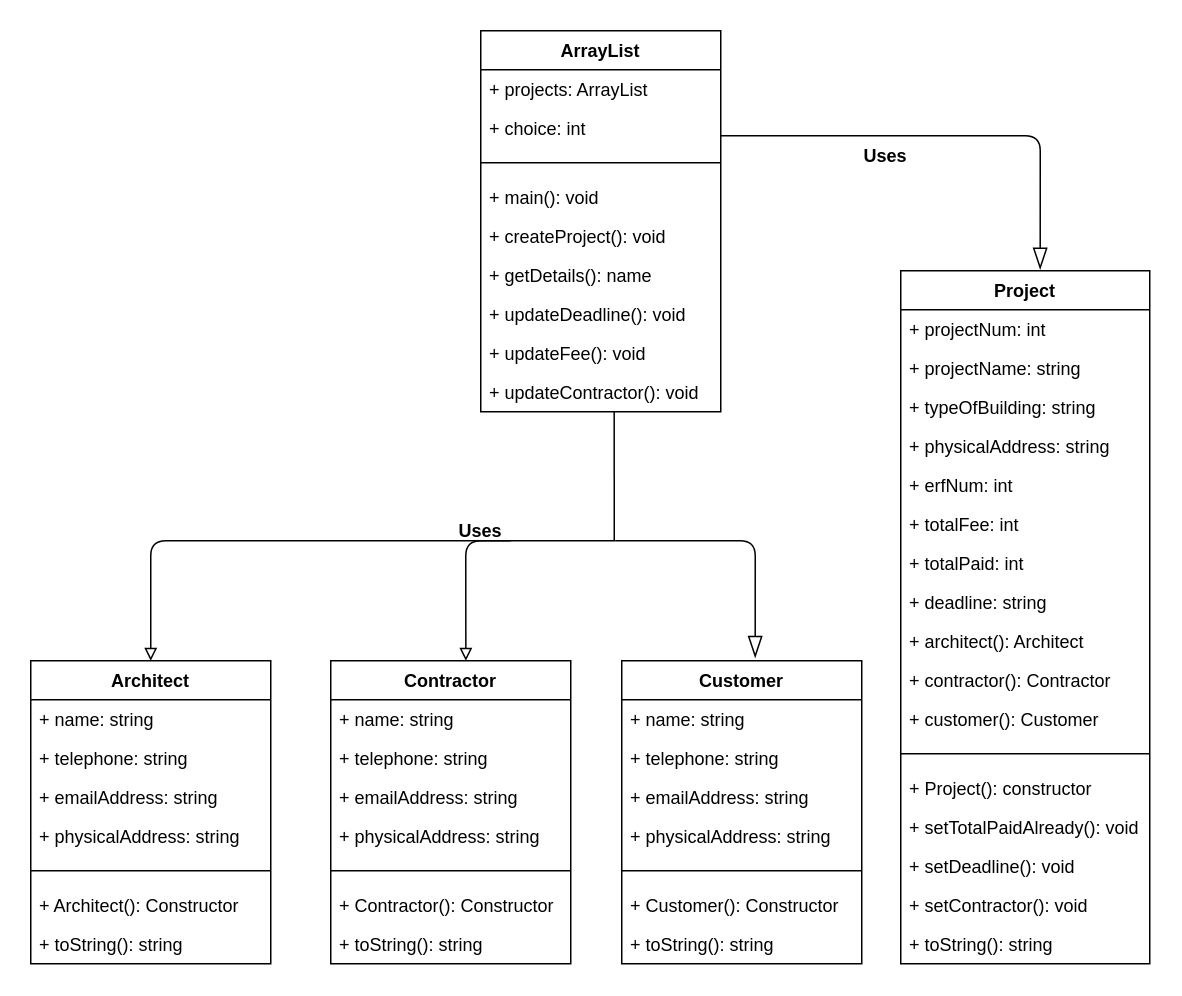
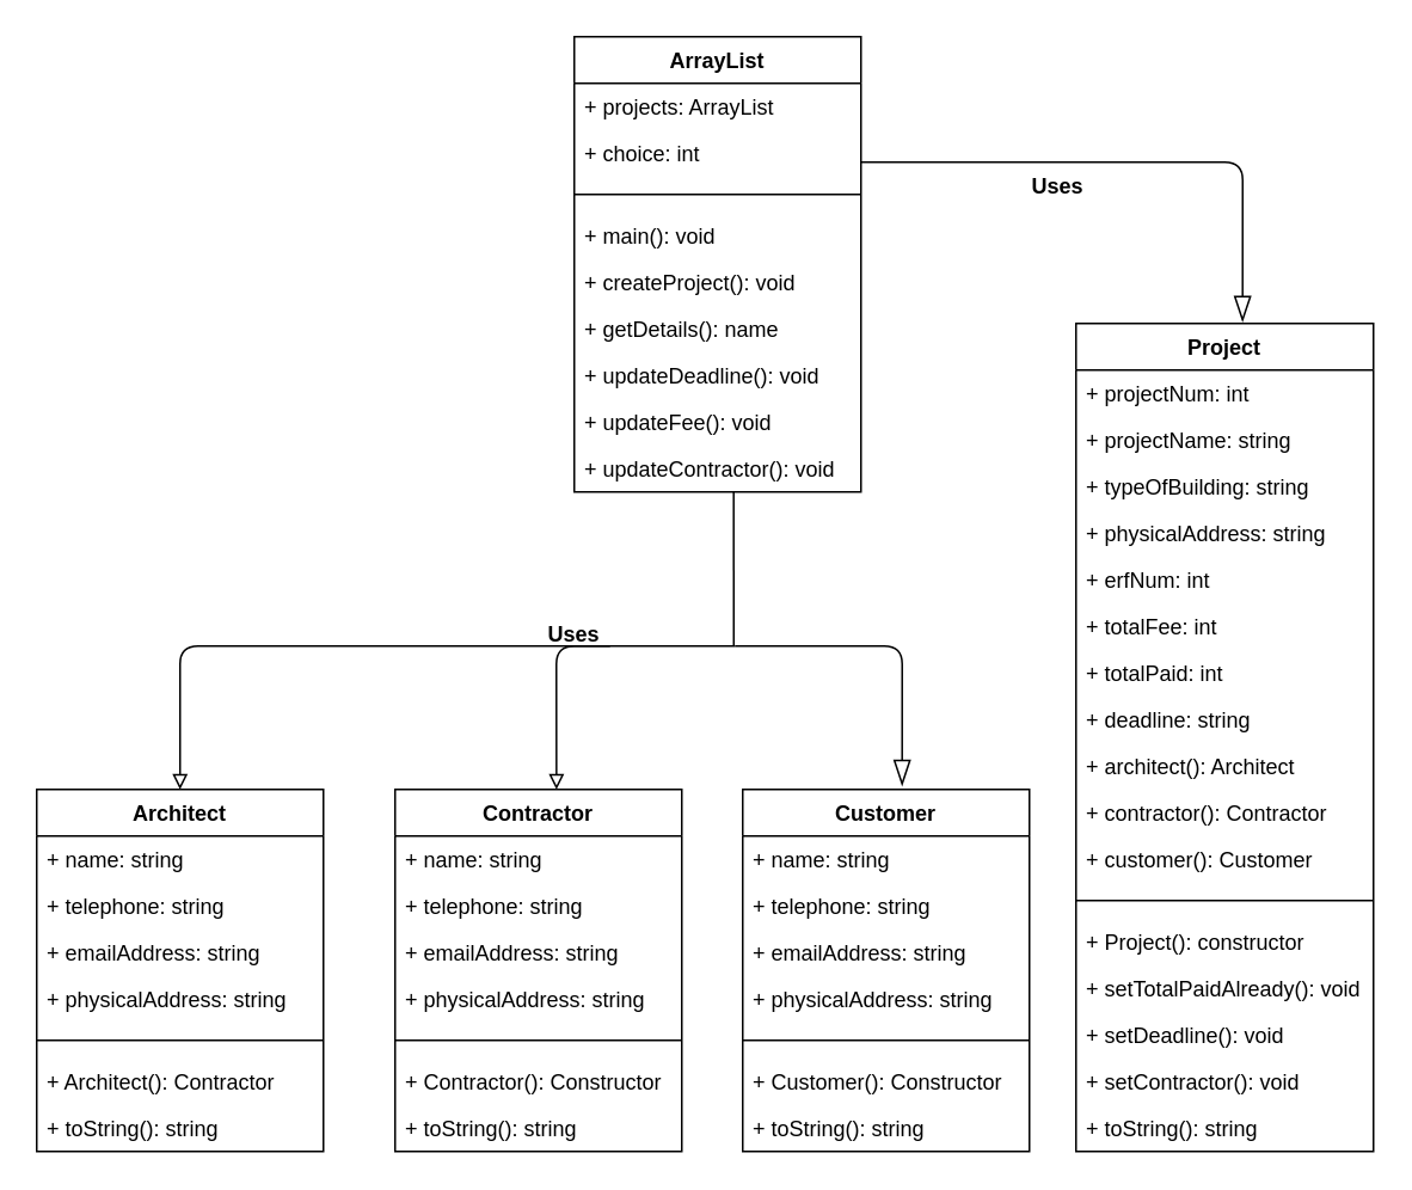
  <mxCell id="0" />
  <mxCell id="1" parent="0" />
  <mxCell id="2" value="ArrayList" style="swimlane;fontStyle=1;align=center;verticalAlign=top;childLayout=stackLayout;horizontal=1;startSize=26;horizontalStack=0;resizeParent=1;resizeParentMax=0;resizeLast=0;collapsible=1;marginBottom=0;" vertex="1" parent="1"><mxGeometry x="320" y="20" width="160" height="254" as="geometry" /></mxCell>
  <mxCell id="3" value="" style="endArrow=blockThin;endFill=0;endSize=12;html=1;entryX=0.56;entryY=-0.002;entryDx=0;entryDy=0;entryPerimeter=0;" edge="1" parent="2" target="13"><mxGeometry width="160" relative="1" as="geometry"><mxPoint x="160" y="70" as="sourcePoint" /><mxPoint x="360" y="76" as="targetPoint" /><Array as="points"><mxPoint x="373" y="70" /></Array></mxGeometry></mxCell>
  <mxCell id="4" value="+ projects: ArrayList" style="text;strokeColor=none;fillColor=none;align=left;verticalAlign=top;spacingLeft=4;spacingRight=4;overflow=hidden;rotatable=0;points=[[0,0.5],[1,0.5]];portConstraint=eastwest;" vertex="1" parent="2"><mxGeometry y="26" width="160" height="26" as="geometry" /></mxCell>
  <mxCell id="5" value="+ choice: int" style="text;strokeColor=none;fillColor=none;align=left;verticalAlign=top;spacingLeft=4;spacingRight=4;overflow=hidden;rotatable=0;points=[[0,0.5],[1,0.5]];portConstraint=eastwest;" vertex="1" parent="2"><mxGeometry y="52" width="160" height="26" as="geometry" /></mxCell>
  <mxCell id="6" value="" style="line;strokeWidth=1;fillColor=none;align=left;verticalAlign=middle;spacingTop=-1;spacingLeft=3;spacingRight=3;rotatable=0;labelPosition=right;points=[];portConstraint=eastwest;" vertex="1" parent="2"><mxGeometry y="78" width="160" height="20" as="geometry" /></mxCell>
  <mxCell id="7" value="+ main(): void" style="text;strokeColor=none;fillColor=none;align=left;verticalAlign=top;spacingLeft=4;spacingRight=4;overflow=hidden;rotatable=0;points=[[0,0.5],[1,0.5]];portConstraint=eastwest;" vertex="1" parent="2"><mxGeometry y="98" width="160" height="26" as="geometry" /></mxCell>
  <mxCell id="8" value="+ createProject(): void" style="text;strokeColor=none;fillColor=none;align=left;verticalAlign=top;spacingLeft=4;spacingRight=4;overflow=hidden;rotatable=0;points=[[0,0.5],[1,0.5]];portConstraint=eastwest;" vertex="1" parent="2"><mxGeometry y="124" width="160" height="26" as="geometry" /></mxCell>
  <mxCell id="9" value="+ getDetails(): name" style="text;strokeColor=none;fillColor=none;align=left;verticalAlign=top;spacingLeft=4;spacingRight=4;overflow=hidden;rotatable=0;points=[[0,0.5],[1,0.5]];portConstraint=eastwest;" vertex="1" parent="2"><mxGeometry y="150" width="160" height="26" as="geometry" /></mxCell>
  <mxCell id="10" value="+ updateDeadline(): void" style="text;strokeColor=none;fillColor=none;align=left;verticalAlign=top;spacingLeft=4;spacingRight=4;overflow=hidden;rotatable=0;points=[[0,0.5],[1,0.5]];portConstraint=eastwest;" vertex="1" parent="2"><mxGeometry y="176" width="160" height="26" as="geometry" /></mxCell>
  <mxCell id="11" value="+ updateFee(): void" style="text;strokeColor=none;fillColor=none;align=left;verticalAlign=top;spacingLeft=4;spacingRight=4;overflow=hidden;rotatable=0;points=[[0,0.5],[1,0.5]];portConstraint=eastwest;" vertex="1" parent="2"><mxGeometry y="202" width="160" height="26" as="geometry" /></mxCell>
  <mxCell id="12" value="+ updateContractor(): void" style="text;strokeColor=none;fillColor=none;align=left;verticalAlign=top;spacingLeft=4;spacingRight=4;overflow=hidden;rotatable=0;points=[[0,0.5],[1,0.5]];portConstraint=eastwest;" vertex="1" parent="2"><mxGeometry y="228" width="160" height="26" as="geometry" /></mxCell>
  <mxCell id="13" value="Project" style="swimlane;fontStyle=1;align=center;verticalAlign=top;childLayout=stackLayout;horizontal=1;startSize=26;horizontalStack=0;resizeParent=1;resizeParentMax=0;resizeLast=0;collapsible=1;marginBottom=0;" vertex="1" parent="1"><mxGeometry x="600" y="180" width="166" height="462" as="geometry" /></mxCell>
  <mxCell id="14" value="+ projectNum: int" style="text;strokeColor=none;fillColor=none;align=left;verticalAlign=top;spacingLeft=4;spacingRight=4;overflow=hidden;rotatable=0;points=[[0,0.5],[1,0.5]];portConstraint=eastwest;" vertex="1" parent="13"><mxGeometry y="26" width="166" height="26" as="geometry" /></mxCell>
  <mxCell id="15" value="+ projectName: string" style="text;strokeColor=none;fillColor=none;align=left;verticalAlign=top;spacingLeft=4;spacingRight=4;overflow=hidden;rotatable=0;points=[[0,0.5],[1,0.5]];portConstraint=eastwest;" vertex="1" parent="13"><mxGeometry y="52" width="166" height="26" as="geometry" /></mxCell>
  <mxCell id="16" value="+ typeOfBuilding: string" style="text;strokeColor=none;fillColor=none;align=left;verticalAlign=top;spacingLeft=4;spacingRight=4;overflow=hidden;rotatable=0;points=[[0,0.5],[1,0.5]];portConstraint=eastwest;" vertex="1" parent="13"><mxGeometry y="78" width="166" height="26" as="geometry" /></mxCell>
  <mxCell id="17" value="+ physicalAddress: string" style="text;strokeColor=none;fillColor=none;align=left;verticalAlign=top;spacingLeft=4;spacingRight=4;overflow=hidden;rotatable=0;points=[[0,0.5],[1,0.5]];portConstraint=eastwest;" vertex="1" parent="13"><mxGeometry y="104" width="166" height="26" as="geometry" /></mxCell>
  <mxCell id="18" value="+ erfNum: int" style="text;strokeColor=none;fillColor=none;align=left;verticalAlign=top;spacingLeft=4;spacingRight=4;overflow=hidden;rotatable=0;points=[[0,0.5],[1,0.5]];portConstraint=eastwest;" vertex="1" parent="13"><mxGeometry y="130" width="166" height="26" as="geometry" /></mxCell>
  <mxCell id="19" value="+ totalFee: int" style="text;strokeColor=none;fillColor=none;align=left;verticalAlign=top;spacingLeft=4;spacingRight=4;overflow=hidden;rotatable=0;points=[[0,0.5],[1,0.5]];portConstraint=eastwest;" vertex="1" parent="13"><mxGeometry y="156" width="166" height="26" as="geometry" /></mxCell>
  <mxCell id="20" value="+ totalPaid: int" style="text;strokeColor=none;fillColor=none;align=left;verticalAlign=top;spacingLeft=4;spacingRight=4;overflow=hidden;rotatable=0;points=[[0,0.5],[1,0.5]];portConstraint=eastwest;" vertex="1" parent="13"><mxGeometry y="182" width="166" height="26" as="geometry" /></mxCell>
  <mxCell id="21" value="+ deadline: string" style="text;strokeColor=none;fillColor=none;align=left;verticalAlign=top;spacingLeft=4;spacingRight=4;overflow=hidden;rotatable=0;points=[[0,0.5],[1,0.5]];portConstraint=eastwest;" vertex="1" parent="13"><mxGeometry y="208" width="166" height="26" as="geometry" /></mxCell>
  <mxCell id="22" value="+ architect(): Architect" style="text;strokeColor=none;fillColor=none;align=left;verticalAlign=top;spacingLeft=4;spacingRight=4;overflow=hidden;rotatable=0;points=[[0,0.5],[1,0.5]];portConstraint=eastwest;" vertex="1" parent="13"><mxGeometry y="234" width="166" height="26" as="geometry" /></mxCell>
  <mxCell id="23" value="+ contractor(): Contractor" style="text;strokeColor=none;fillColor=none;align=left;verticalAlign=top;spacingLeft=4;spacingRight=4;overflow=hidden;rotatable=0;points=[[0,0.5],[1,0.5]];portConstraint=eastwest;" vertex="1" parent="13"><mxGeometry y="260" width="166" height="26" as="geometry" /></mxCell>
  <mxCell id="24" value="+ customer(): Customer" style="text;strokeColor=none;fillColor=none;align=left;verticalAlign=top;spacingLeft=4;spacingRight=4;overflow=hidden;rotatable=0;points=[[0,0.5],[1,0.5]];portConstraint=eastwest;" vertex="1" parent="13"><mxGeometry y="286" width="166" height="26" as="geometry" /></mxCell>
  <mxCell id="25" value="" style="line;strokeWidth=1;fillColor=none;align=left;verticalAlign=middle;spacingTop=-1;spacingLeft=3;spacingRight=3;rotatable=0;labelPosition=right;points=[];portConstraint=eastwest;" vertex="1" parent="13"><mxGeometry y="312" width="166" height="20" as="geometry" /></mxCell>
  <mxCell id="26" value="+ Project(): constructor" style="text;strokeColor=none;fillColor=none;align=left;verticalAlign=top;spacingLeft=4;spacingRight=4;overflow=hidden;rotatable=0;points=[[0,0.5],[1,0.5]];portConstraint=eastwest;" vertex="1" parent="13"><mxGeometry y="332" width="166" height="26" as="geometry" /></mxCell>
  <mxCell id="27" value="+ setTotalPaidAlready(): void" style="text;strokeColor=none;fillColor=none;align=left;verticalAlign=top;spacingLeft=4;spacingRight=4;overflow=hidden;rotatable=0;points=[[0,0.5],[1,0.5]];portConstraint=eastwest;" vertex="1" parent="13"><mxGeometry y="358" width="166" height="26" as="geometry" /></mxCell>
  <mxCell id="28" value="+ setDeadline(): void" style="text;strokeColor=none;fillColor=none;align=left;verticalAlign=top;spacingLeft=4;spacingRight=4;overflow=hidden;rotatable=0;points=[[0,0.5],[1,0.5]];portConstraint=eastwest;" vertex="1" parent="13"><mxGeometry y="384" width="166" height="26" as="geometry" /></mxCell>
  <mxCell id="29" value="+ setContractor(): void" style="text;strokeColor=none;fillColor=none;align=left;verticalAlign=top;spacingLeft=4;spacingRight=4;overflow=hidden;rotatable=0;points=[[0,0.5],[1,0.5]];portConstraint=eastwest;" vertex="1" parent="13"><mxGeometry y="410" width="166" height="26" as="geometry" /></mxCell>
  <mxCell id="30" value="+ toString(): string" style="text;strokeColor=none;fillColor=none;align=left;verticalAlign=top;spacingLeft=4;spacingRight=4;overflow=hidden;rotatable=0;points=[[0,0.5],[1,0.5]];portConstraint=eastwest;" vertex="1" parent="13"><mxGeometry y="436" width="166" height="26" as="geometry" /></mxCell>
  <mxCell id="31" value="Architect" style="swimlane;fontStyle=1;align=center;verticalAlign=top;childLayout=stackLayout;horizontal=1;startSize=26;horizontalStack=0;resizeParent=1;resizeParentMax=0;resizeLast=0;collapsible=1;marginBottom=0;" vertex="1" parent="1"><mxGeometry x="20" y="440" width="160" height="202" as="geometry" /></mxCell>
  <mxCell id="32" value="+ name: string" style="text;strokeColor=none;fillColor=none;align=left;verticalAlign=top;spacingLeft=4;spacingRight=4;overflow=hidden;rotatable=0;points=[[0,0.5],[1,0.5]];portConstraint=eastwest;" vertex="1" parent="31"><mxGeometry y="26" width="160" height="26" as="geometry" /></mxCell>
  <mxCell id="33" value="+ telephone: string" style="text;strokeColor=none;fillColor=none;align=left;verticalAlign=top;spacingLeft=4;spacingRight=4;overflow=hidden;rotatable=0;points=[[0,0.5],[1,0.5]];portConstraint=eastwest;" vertex="1" parent="31"><mxGeometry y="52" width="160" height="26" as="geometry" /></mxCell>
  <mxCell id="34" value="+ emailAddress: string" style="text;strokeColor=none;fillColor=none;align=left;verticalAlign=top;spacingLeft=4;spacingRight=4;overflow=hidden;rotatable=0;points=[[0,0.5],[1,0.5]];portConstraint=eastwest;" vertex="1" parent="31"><mxGeometry y="78" width="160" height="26" as="geometry" /></mxCell>
  <mxCell id="35" value="+ physicalAddress: string" style="text;strokeColor=none;fillColor=none;align=left;verticalAlign=top;spacingLeft=4;spacingRight=4;overflow=hidden;rotatable=0;points=[[0,0.5],[1,0.5]];portConstraint=eastwest;" vertex="1" parent="31"><mxGeometry y="104" width="160" height="26" as="geometry" /></mxCell>
  <mxCell id="36" value="" style="line;strokeWidth=1;fillColor=none;align=left;verticalAlign=middle;spacingTop=-1;spacingLeft=3;spacingRight=3;rotatable=0;labelPosition=right;points=[];portConstraint=eastwest;" vertex="1" parent="31"><mxGeometry y="130" width="160" height="20" as="geometry" /></mxCell>
- <mxCell id="37" value="+ Architect(): Constructor" style="text;strokeColor=none;fillColor=none;align=left;verticalAlign=top;spacingLeft=4;spacingRight=4;overflow=hidden;rotatable=0;points=[[0,0.5],[1,0.5]];portConstraint=eastwest;" vertex="1" parent="31"><mxGeometry y="150" width="160" height="26" as="geometry" /></mxCell>
+ <mxCell id="37" value="+ Architect(): Contractor" style="text;strokeColor=none;fillColor=none;align=left;verticalAlign=top;spacingLeft=4;spacingRight=4;overflow=hidden;rotatable=0;points=[[0,0.5],[1,0.5]];portConstraint=eastwest;" vertex="1" parent="31"><mxGeometry y="150" width="160" height="26" as="geometry" /></mxCell>
  <mxCell id="38" value="+ toString(): string" style="text;strokeColor=none;fillColor=none;align=left;verticalAlign=top;spacingLeft=4;spacingRight=4;overflow=hidden;rotatable=0;points=[[0,0.5],[1,0.5]];portConstraint=eastwest;" vertex="1" parent="31"><mxGeometry y="176" width="160" height="26" as="geometry" /></mxCell>
  <mxCell id="39" value="Contractor" style="swimlane;fontStyle=1;align=center;verticalAlign=top;childLayout=stackLayout;horizontal=1;startSize=26;horizontalStack=0;resizeParent=1;resizeParentMax=0;resizeLast=0;collapsible=1;marginBottom=0;" vertex="1" parent="1"><mxGeometry x="220" y="440" width="160" height="202" as="geometry" /></mxCell>
  <mxCell id="40" value="+ name: string" style="text;strokeColor=none;fillColor=none;align=left;verticalAlign=top;spacingLeft=4;spacingRight=4;overflow=hidden;rotatable=0;points=[[0,0.5],[1,0.5]];portConstraint=eastwest;" vertex="1" parent="39"><mxGeometry y="26" width="160" height="26" as="geometry" /></mxCell>
  <mxCell id="41" value="+ telephone: string" style="text;strokeColor=none;fillColor=none;align=left;verticalAlign=top;spacingLeft=4;spacingRight=4;overflow=hidden;rotatable=0;points=[[0,0.5],[1,0.5]];portConstraint=eastwest;" vertex="1" parent="39"><mxGeometry y="52" width="160" height="26" as="geometry" /></mxCell>
  <mxCell id="42" value="+ emailAddress: string" style="text;strokeColor=none;fillColor=none;align=left;verticalAlign=top;spacingLeft=4;spacingRight=4;overflow=hidden;rotatable=0;points=[[0,0.5],[1,0.5]];portConstraint=eastwest;" vertex="1" parent="39"><mxGeometry y="78" width="160" height="26" as="geometry" /></mxCell>
  <mxCell id="43" value="+ physicalAddress: string" style="text;strokeColor=none;fillColor=none;align=left;verticalAlign=top;spacingLeft=4;spacingRight=4;overflow=hidden;rotatable=0;points=[[0,0.5],[1,0.5]];portConstraint=eastwest;" vertex="1" parent="39"><mxGeometry y="104" width="160" height="26" as="geometry" /></mxCell>
  <mxCell id="44" value="" style="line;strokeWidth=1;fillColor=none;align=left;verticalAlign=middle;spacingTop=-1;spacingLeft=3;spacingRight=3;rotatable=0;labelPosition=right;points=[];portConstraint=eastwest;" vertex="1" parent="39"><mxGeometry y="130" width="160" height="20" as="geometry" /></mxCell>
  <mxCell id="45" value="+ Contractor(): Constructor" style="text;strokeColor=none;fillColor=none;align=left;verticalAlign=top;spacingLeft=4;spacingRight=4;overflow=hidden;rotatable=0;points=[[0,0.5],[1,0.5]];portConstraint=eastwest;" vertex="1" parent="39"><mxGeometry y="150" width="160" height="26" as="geometry" /></mxCell>
  <mxCell id="46" value="+ toString(): string" style="text;strokeColor=none;fillColor=none;align=left;verticalAlign=top;spacingLeft=4;spacingRight=4;overflow=hidden;rotatable=0;points=[[0,0.5],[1,0.5]];portConstraint=eastwest;" vertex="1" parent="39"><mxGeometry y="176" width="160" height="26" as="geometry" /></mxCell>
  <mxCell id="47" value="Customer" style="swimlane;fontStyle=1;align=center;verticalAlign=top;childLayout=stackLayout;horizontal=1;startSize=26;horizontalStack=0;resizeParent=1;resizeParentMax=0;resizeLast=0;collapsible=1;marginBottom=0;" vertex="1" parent="1"><mxGeometry x="414" y="440" width="160" height="202" as="geometry" /></mxCell>
  <mxCell id="48" value="+ name: string" style="text;strokeColor=none;fillColor=none;align=left;verticalAlign=top;spacingLeft=4;spacingRight=4;overflow=hidden;rotatable=0;points=[[0,0.5],[1,0.5]];portConstraint=eastwest;" vertex="1" parent="47"><mxGeometry y="26" width="160" height="26" as="geometry" /></mxCell>
  <mxCell id="49" value="+ telephone: string" style="text;strokeColor=none;fillColor=none;align=left;verticalAlign=top;spacingLeft=4;spacingRight=4;overflow=hidden;rotatable=0;points=[[0,0.5],[1,0.5]];portConstraint=eastwest;" vertex="1" parent="47"><mxGeometry y="52" width="160" height="26" as="geometry" /></mxCell>
  <mxCell id="50" value="+ emailAddress: string" style="text;strokeColor=none;fillColor=none;align=left;verticalAlign=top;spacingLeft=4;spacingRight=4;overflow=hidden;rotatable=0;points=[[0,0.5],[1,0.5]];portConstraint=eastwest;" vertex="1" parent="47"><mxGeometry y="78" width="160" height="26" as="geometry" /></mxCell>
  <mxCell id="51" value="+ physicalAddress: string" style="text;strokeColor=none;fillColor=none;align=left;verticalAlign=top;spacingLeft=4;spacingRight=4;overflow=hidden;rotatable=0;points=[[0,0.5],[1,0.5]];portConstraint=eastwest;" vertex="1" parent="47"><mxGeometry y="104" width="160" height="26" as="geometry" /></mxCell>
  <mxCell id="52" value="" style="line;strokeWidth=1;fillColor=none;align=left;verticalAlign=middle;spacingTop=-1;spacingLeft=3;spacingRight=3;rotatable=0;labelPosition=right;points=[];portConstraint=eastwest;" vertex="1" parent="47"><mxGeometry y="130" width="160" height="20" as="geometry" /></mxCell>
  <mxCell id="53" value="+ Customer(): Constructor" style="text;strokeColor=none;fillColor=none;align=left;verticalAlign=top;spacingLeft=4;spacingRight=4;overflow=hidden;rotatable=0;points=[[0,0.5],[1,0.5]];portConstraint=eastwest;" vertex="1" parent="47"><mxGeometry y="150" width="160" height="26" as="geometry" /></mxCell>
  <mxCell id="54" value="+ toString(): string" style="text;strokeColor=none;fillColor=none;align=left;verticalAlign=top;spacingLeft=4;spacingRight=4;overflow=hidden;rotatable=0;points=[[0,0.5],[1,0.5]];portConstraint=eastwest;" vertex="1" parent="47"><mxGeometry y="176" width="160" height="26" as="geometry" /></mxCell>
  <mxCell id="55" value="" style="endArrow=none;endFill=0;endSize=12;html=1;entryX=0.556;entryY=1;entryDx=0;entryDy=0;entryPerimeter=0;" edge="1" parent="1" target="12"><mxGeometry width="160" relative="1" as="geometry"><mxPoint x="409" y="360" as="sourcePoint" /><mxPoint x="490" y="360" as="targetPoint" /><Array as="points" /></mxGeometry></mxCell>
  <mxCell id="56" value="" style="endArrow=blockThin;endFill=0;endSize=12;html=1;entryX=0.556;entryY=-0.01;entryDx=0;entryDy=0;entryPerimeter=0;" edge="1" parent="1" target="47"><mxGeometry width="160" relative="1" as="geometry"><mxPoint x="410" y="360" as="sourcePoint" /><mxPoint x="570" y="360" as="targetPoint" /><Array as="points"><mxPoint x="503" y="360" /></Array></mxGeometry></mxCell>
  <mxCell id="57" value="" style="endArrow=none;endFill=0;endSize=12;html=1;exitX=0.563;exitY=0;exitDx=0;exitDy=0;exitPerimeter=0;startArrow=block;startFill=0;" edge="1" parent="1" source="39"><mxGeometry width="160" relative="1" as="geometry"><mxPoint x="253.5" y="330" as="sourcePoint" /><mxPoint x="410" y="360" as="targetPoint" /><Array as="points"><mxPoint x="310" y="360" /></Array></mxGeometry></mxCell>
  <mxCell id="58" value="" style="endArrow=none;endFill=0;endSize=12;html=1;exitX=0.5;exitY=0;exitDx=0;exitDy=0;startArrow=block;startFill=0;" edge="1" parent="1" source="31"><mxGeometry width="160" relative="1" as="geometry"><mxPoint x="220" y="290" as="sourcePoint" /><mxPoint x="340" y="360" as="targetPoint" /><Array as="points"><mxPoint x="100" y="360" /></Array></mxGeometry></mxCell>
  <mxCell id="59" value="Uses" style="text;align=center;fontStyle=1;verticalAlign=middle;spacingLeft=3;spacingRight=3;strokeColor=none;rotatable=0;points=[[0,0.5],[1,0.5]];portConstraint=eastwest;" vertex="1" parent="1"><mxGeometry x="280" y="340" width="80" height="26" as="geometry" /></mxCell>
  <mxCell id="60" value="Uses" style="text;align=center;fontStyle=1;verticalAlign=middle;spacingLeft=3;spacingRight=3;strokeColor=none;rotatable=0;points=[[0,0.5],[1,0.5]];portConstraint=eastwest;" vertex="1" parent="1"><mxGeometry x="550" y="90" width="80" height="26" as="geometry" /></mxCell>
